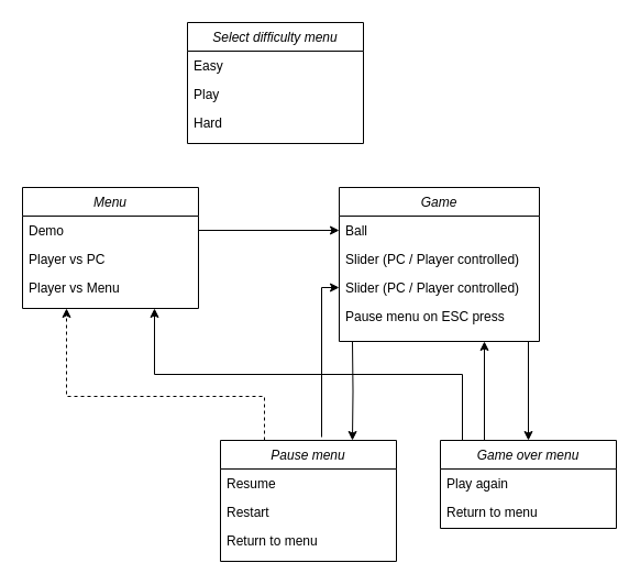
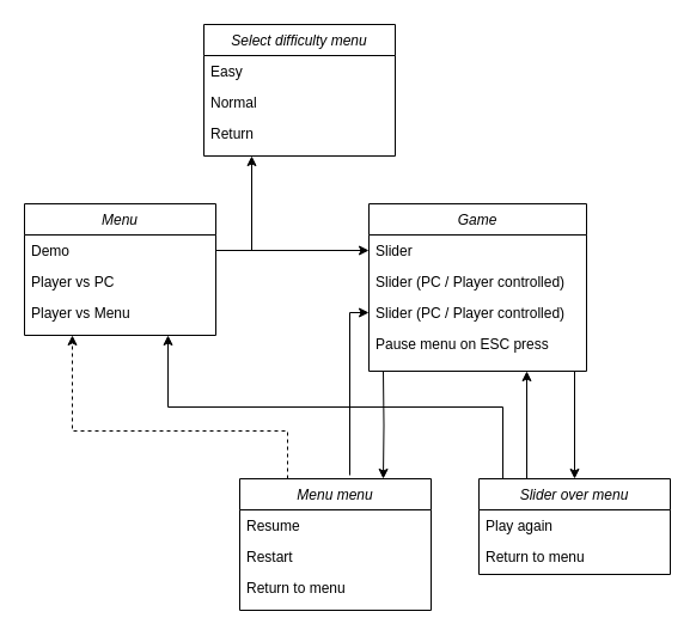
  <mxCell id="0" />
  <mxCell id="1" parent="0" />
  <mxCell id="2" value="Menu" style="swimlane;fontStyle=2;align=center;verticalAlign=top;childLayout=stackLayout;horizontal=1;startSize=26;horizontalStack=0;resizeParent=1;resizeLast=0;collapsible=1;marginBottom=0;rounded=0;shadow=0;strokeWidth=1;" parent="1" vertex="1"><mxGeometry x="20" y="170" width="160" height="110" as="geometry"><mxRectangle x="230" y="140" width="160" height="26" as="alternateBounds" /></mxGeometry></mxCell>
  <mxCell id="3" value="Demo" style="text;align=left;verticalAlign=top;spacingLeft=4;spacingRight=4;overflow=hidden;rotatable=0;points=[[0,0.5],[1,0.5]];portConstraint=eastwest;" parent="2" vertex="1"><mxGeometry y="26" width="160" height="26" as="geometry" /></mxCell>
  <mxCell id="4" value="Player vs PC" style="text;align=left;verticalAlign=top;spacingLeft=4;spacingRight=4;overflow=hidden;rotatable=0;points=[[0,0.5],[1,0.5]];portConstraint=eastwest;rounded=0;shadow=0;html=0;" parent="2" vertex="1"><mxGeometry y="52" width="160" height="26" as="geometry" /></mxCell>
  <mxCell id="5" value="Player vs Menu" style="text;align=left;verticalAlign=top;spacingLeft=4;spacingRight=4;overflow=hidden;rotatable=0;points=[[0,0.5],[1,0.5]];portConstraint=eastwest;rounded=0;shadow=0;html=0;" parent="2" vertex="1"><mxGeometry y="78" width="160" height="26" as="geometry" /></mxCell>
  <mxCell id="6" style="edgeStyle=orthogonalEdgeStyle;rounded=0;orthogonalLoop=1;jettySize=auto;html=1;entryX=0.5;entryY=0;entryDx=0;entryDy=0;" edge="1" parent="1" target="21"><mxGeometry relative="1" as="geometry"><mxPoint x="480" y="310" as="sourcePoint" /><Array as="points"><mxPoint x="480" y="310" /></Array></mxGeometry></mxCell>
  <mxCell id="7" style="edgeStyle=orthogonalEdgeStyle;rounded=0;orthogonalLoop=1;jettySize=auto;html=1;entryX=0.75;entryY=0;entryDx=0;entryDy=0;" edge="1" parent="1" target="15"><mxGeometry relative="1" as="geometry"><mxPoint x="320" y="310" as="sourcePoint" /></mxGeometry></mxCell>
  <mxCell id="8" value="Game" style="swimlane;fontStyle=2;align=center;verticalAlign=top;childLayout=stackLayout;horizontal=1;startSize=26;horizontalStack=0;resizeParent=1;resizeLast=0;collapsible=1;marginBottom=0;rounded=0;shadow=0;strokeWidth=1;" parent="1" vertex="1"><mxGeometry x="308" y="170" width="182" height="140" as="geometry"><mxRectangle x="550" y="140" width="160" height="26" as="alternateBounds" /></mxGeometry></mxCell>
- <mxCell id="9" value="Ball" style="text;align=left;verticalAlign=top;spacingLeft=4;spacingRight=4;overflow=hidden;rotatable=0;points=[[0,0.5],[1,0.5]];portConstraint=eastwest;" parent="8" vertex="1"><mxGeometry y="26" width="182" height="26" as="geometry" /></mxCell>
+ <mxCell id="9" value="Slider" style="text;align=left;verticalAlign=top;spacingLeft=4;spacingRight=4;overflow=hidden;rotatable=0;points=[[0,0.5],[1,0.5]];portConstraint=eastwest;" parent="8" vertex="1"><mxGeometry y="26" width="182" height="26" as="geometry" /></mxCell>
  <mxCell id="10" value="Slider (PC / Player controlled)" style="text;align=left;verticalAlign=top;spacingLeft=4;spacingRight=4;overflow=hidden;rotatable=0;points=[[0,0.5],[1,0.5]];portConstraint=eastwest;rounded=0;shadow=0;html=0;" parent="8" vertex="1"><mxGeometry y="52" width="182" height="26" as="geometry" /></mxCell>
  <mxCell id="11" value="Slider (PC / Player controlled)" style="text;align=left;verticalAlign=top;spacingLeft=4;spacingRight=4;overflow=hidden;rotatable=0;points=[[0,0.5],[1,0.5]];portConstraint=eastwest;rounded=0;shadow=0;html=0;" parent="8" vertex="1"><mxGeometry y="78" width="182" height="26" as="geometry" /></mxCell>
  <mxCell id="12" value="Pause menu on ESC press" style="text;align=left;verticalAlign=top;spacingLeft=4;spacingRight=4;overflow=hidden;rotatable=0;points=[[0,0.5],[1,0.5]];portConstraint=eastwest;rounded=0;shadow=0;html=0;" parent="8" vertex="1"><mxGeometry y="104" width="182" height="26" as="geometry" /></mxCell>
  <mxCell id="13" style="edgeStyle=orthogonalEdgeStyle;rounded=0;orthogonalLoop=1;jettySize=auto;html=1;exitX=0.25;exitY=0;exitDx=0;exitDy=0;entryX=0.25;entryY=1;entryDx=0;entryDy=0;dashed=1;" edge="1" parent="1" source="15" target="2"><mxGeometry relative="1" as="geometry"><Array as="points"><mxPoint x="240" y="360" /><mxPoint x="60" y="360" /></Array></mxGeometry></mxCell>
  <mxCell id="14" style="edgeStyle=orthogonalEdgeStyle;rounded=0;orthogonalLoop=1;jettySize=auto;html=1;entryX=0;entryY=0.5;entryDx=0;entryDy=0;" edge="1" parent="1" target="11"><mxGeometry relative="1" as="geometry"><mxPoint x="292" y="397" as="sourcePoint" /><Array as="points"><mxPoint x="292" y="261" /></Array></mxGeometry></mxCell>
- <mxCell id="15" value="Pause menu" style="swimlane;fontStyle=2;align=center;verticalAlign=top;childLayout=stackLayout;horizontal=1;startSize=26;horizontalStack=0;resizeParent=1;resizeLast=0;collapsible=1;marginBottom=0;rounded=0;shadow=0;strokeWidth=1;" vertex="1" parent="1"><mxGeometry x="200" y="400" width="160" height="110" as="geometry"><mxRectangle x="230" y="140" width="160" height="26" as="alternateBounds" /></mxGeometry></mxCell>
+ <mxCell id="15" value="Menu menu" style="swimlane;fontStyle=2;align=center;verticalAlign=top;childLayout=stackLayout;horizontal=1;startSize=26;horizontalStack=0;resizeParent=1;resizeLast=0;collapsible=1;marginBottom=0;rounded=0;shadow=0;strokeWidth=1;" vertex="1" parent="1"><mxGeometry x="200" y="400" width="160" height="110" as="geometry"><mxRectangle x="230" y="140" width="160" height="26" as="alternateBounds" /></mxGeometry></mxCell>
  <mxCell id="16" value="Resume" style="text;align=left;verticalAlign=top;spacingLeft=4;spacingRight=4;overflow=hidden;rotatable=0;points=[[0,0.5],[1,0.5]];portConstraint=eastwest;" vertex="1" parent="15"><mxGeometry y="26" width="160" height="26" as="geometry" /></mxCell>
  <mxCell id="17" value="Restart" style="text;align=left;verticalAlign=top;spacingLeft=4;spacingRight=4;overflow=hidden;rotatable=0;points=[[0,0.5],[1,0.5]];portConstraint=eastwest;rounded=0;shadow=0;html=0;" vertex="1" parent="15"><mxGeometry y="52" width="160" height="26" as="geometry" /></mxCell>
  <mxCell id="18" value="Return to menu" style="text;align=left;verticalAlign=top;spacingLeft=4;spacingRight=4;overflow=hidden;rotatable=0;points=[[0,0.5],[1,0.5]];portConstraint=eastwest;rounded=0;shadow=0;html=0;" vertex="1" parent="15"><mxGeometry y="78" width="160" height="26" as="geometry" /></mxCell>
  <mxCell id="19" style="edgeStyle=orthogonalEdgeStyle;rounded=0;orthogonalLoop=1;jettySize=auto;html=1;exitX=0.125;exitY=0;exitDx=0;exitDy=0;entryX=0.75;entryY=1;entryDx=0;entryDy=0;exitPerimeter=0;" edge="1" parent="1" source="21" target="2"><mxGeometry relative="1" as="geometry"><Array as="points"><mxPoint x="420" y="340" /><mxPoint x="140" y="340" /></Array></mxGeometry></mxCell>
  <mxCell id="20" style="edgeStyle=orthogonalEdgeStyle;rounded=0;orthogonalLoop=1;jettySize=auto;html=1;exitX=0.25;exitY=0;exitDx=0;exitDy=0;" edge="1" parent="1" source="21"><mxGeometry relative="1" as="geometry"><mxPoint x="440" y="310" as="targetPoint" /><Array as="points"><mxPoint x="440" y="310" /></Array></mxGeometry></mxCell>
- <mxCell id="21" value="Game over menu" style="swimlane;fontStyle=2;align=center;verticalAlign=top;childLayout=stackLayout;horizontal=1;startSize=26;horizontalStack=0;resizeParent=1;resizeLast=0;collapsible=1;marginBottom=0;rounded=0;shadow=0;strokeWidth=1;" vertex="1" parent="1"><mxGeometry x="400" y="400" width="160" height="80" as="geometry"><mxRectangle x="230" y="140" width="160" height="26" as="alternateBounds" /></mxGeometry></mxCell>
+ <mxCell id="21" value="Slider over menu" style="swimlane;fontStyle=2;align=center;verticalAlign=top;childLayout=stackLayout;horizontal=1;startSize=26;horizontalStack=0;resizeParent=1;resizeLast=0;collapsible=1;marginBottom=0;rounded=0;shadow=0;strokeWidth=1;" vertex="1" parent="1"><mxGeometry x="400" y="400" width="160" height="80" as="geometry"><mxRectangle x="230" y="140" width="160" height="26" as="alternateBounds" /></mxGeometry></mxCell>
  <mxCell id="22" value="Play again" style="text;align=left;verticalAlign=top;spacingLeft=4;spacingRight=4;overflow=hidden;rotatable=0;points=[[0,0.5],[1,0.5]];portConstraint=eastwest;" vertex="1" parent="21"><mxGeometry y="26" width="160" height="26" as="geometry" /></mxCell>
  <mxCell id="23" value="Return to menu" style="text;align=left;verticalAlign=top;spacingLeft=4;spacingRight=4;overflow=hidden;rotatable=0;points=[[0,0.5],[1,0.5]];portConstraint=eastwest;rounded=0;shadow=0;html=0;" vertex="1" parent="21"><mxGeometry y="52" width="160" height="26" as="geometry" /></mxCell>
  <mxCell id="24" value="Select difficulty menu" style="swimlane;fontStyle=2;align=center;verticalAlign=top;childLayout=stackLayout;horizontal=1;startSize=26;horizontalStack=0;resizeParent=1;resizeLast=0;collapsible=1;marginBottom=0;rounded=0;shadow=0;strokeWidth=1;" vertex="1" parent="1"><mxGeometry x="170" y="20" width="160" height="110" as="geometry"><mxRectangle x="230" y="140" width="160" height="26" as="alternateBounds" /></mxGeometry></mxCell>
  <mxCell id="25" value="Easy" style="text;align=left;verticalAlign=top;spacingLeft=4;spacingRight=4;overflow=hidden;rotatable=0;points=[[0,0.5],[1,0.5]];portConstraint=eastwest;" vertex="1" parent="24"><mxGeometry y="26" width="160" height="26" as="geometry" /></mxCell>
- <mxCell id="26" value="Play" style="text;align=left;verticalAlign=top;spacingLeft=4;spacingRight=4;overflow=hidden;rotatable=0;points=[[0,0.5],[1,0.5]];portConstraint=eastwest;rounded=0;shadow=0;html=0;" vertex="1" parent="24"><mxGeometry y="52" width="160" height="26" as="geometry" /></mxCell>
- <mxCell id="27" value="Hard" style="text;align=left;verticalAlign=top;spacingLeft=4;spacingRight=4;overflow=hidden;rotatable=0;points=[[0,0.5],[1,0.5]];portConstraint=eastwest;rounded=0;shadow=0;html=0;" vertex="1" parent="24"><mxGeometry y="78" width="160" height="26" as="geometry" /></mxCell>
+ <mxCell id="26" value="Normal" style="text;align=left;verticalAlign=top;spacingLeft=4;spacingRight=4;overflow=hidden;rotatable=0;points=[[0,0.5],[1,0.5]];portConstraint=eastwest;rounded=0;shadow=0;html=0;" vertex="1" parent="24"><mxGeometry y="52" width="160" height="26" as="geometry" /></mxCell>
+ <mxCell id="27" value="Return" style="text;align=left;verticalAlign=top;spacingLeft=4;spacingRight=4;overflow=hidden;rotatable=0;points=[[0,0.5],[1,0.5]];portConstraint=eastwest;rounded=0;shadow=0;html=0;" vertex="1" parent="24"><mxGeometry y="78" width="160" height="26" as="geometry" /></mxCell>
+ <mxCell id="28" style="edgeStyle=orthogonalEdgeStyle;rounded=0;orthogonalLoop=1;jettySize=auto;html=1;exitX=1;exitY=0.5;exitDx=0;exitDy=0;entryX=0.25;entryY=1;entryDx=0;entryDy=0;" edge="1" parent="1" source="3" target="24"><mxGeometry relative="1" as="geometry" /></mxCell>
  <mxCell id="29" style="edgeStyle=orthogonalEdgeStyle;rounded=0;orthogonalLoop=1;jettySize=auto;html=1;entryX=0;entryY=0.5;entryDx=0;entryDy=0;" edge="1" parent="1" target="9"><mxGeometry relative="1" as="geometry"><mxPoint x="180" y="209" as="sourcePoint" /><Array as="points"><mxPoint x="180" y="209" /></Array></mxGeometry></mxCell>
